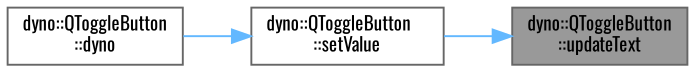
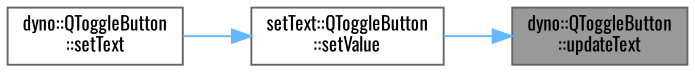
  digraph {
    fontname=Oswald
    rankdir=RL
    node [color=grey40 fillcolor=white fontname=Oswald fontsize=10 shape=box style=filled]
    edge [color=steelblue1 dir=back fontname=Oswald fontsize=10 labelfontname=Helvetica labelfontsize=10 style=solid]
    n1 [color=gray40 fillcolor=grey60 fontcolor=black height=0.2 label="dyno::QToggleButton\l::updateText" width=0.4]
-   n2 [height=0.2 label="dyno::QToggleButton\l::setValue" width=0.4]
-   n3 [height=0.2 label="dyno::QToggleButton\l::dyno" width=0.4]
+   n2 [height=0.2 label="setText::QToggleButton\l::setValue" width=0.4]
+   n3 [height=0.2 label="dyno::QToggleButton\l::setText" width=0.4]
    n1 -> n2
    n2 -> n3
  }
